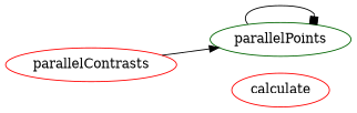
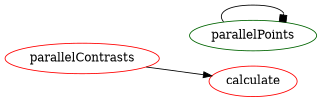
  digraph {
    rankdir=LR
    node [color=red]
    parallelPoints [color=darkgreen]
    parallelContrasts
    calculate
    parallelPoints -> parallelPoints [arrowhead=box]
-   parallelContrasts -> parallelPoints [arrowhead=normal]
+   parallelContrasts -> calculate [arrowhead=normal]
  }
